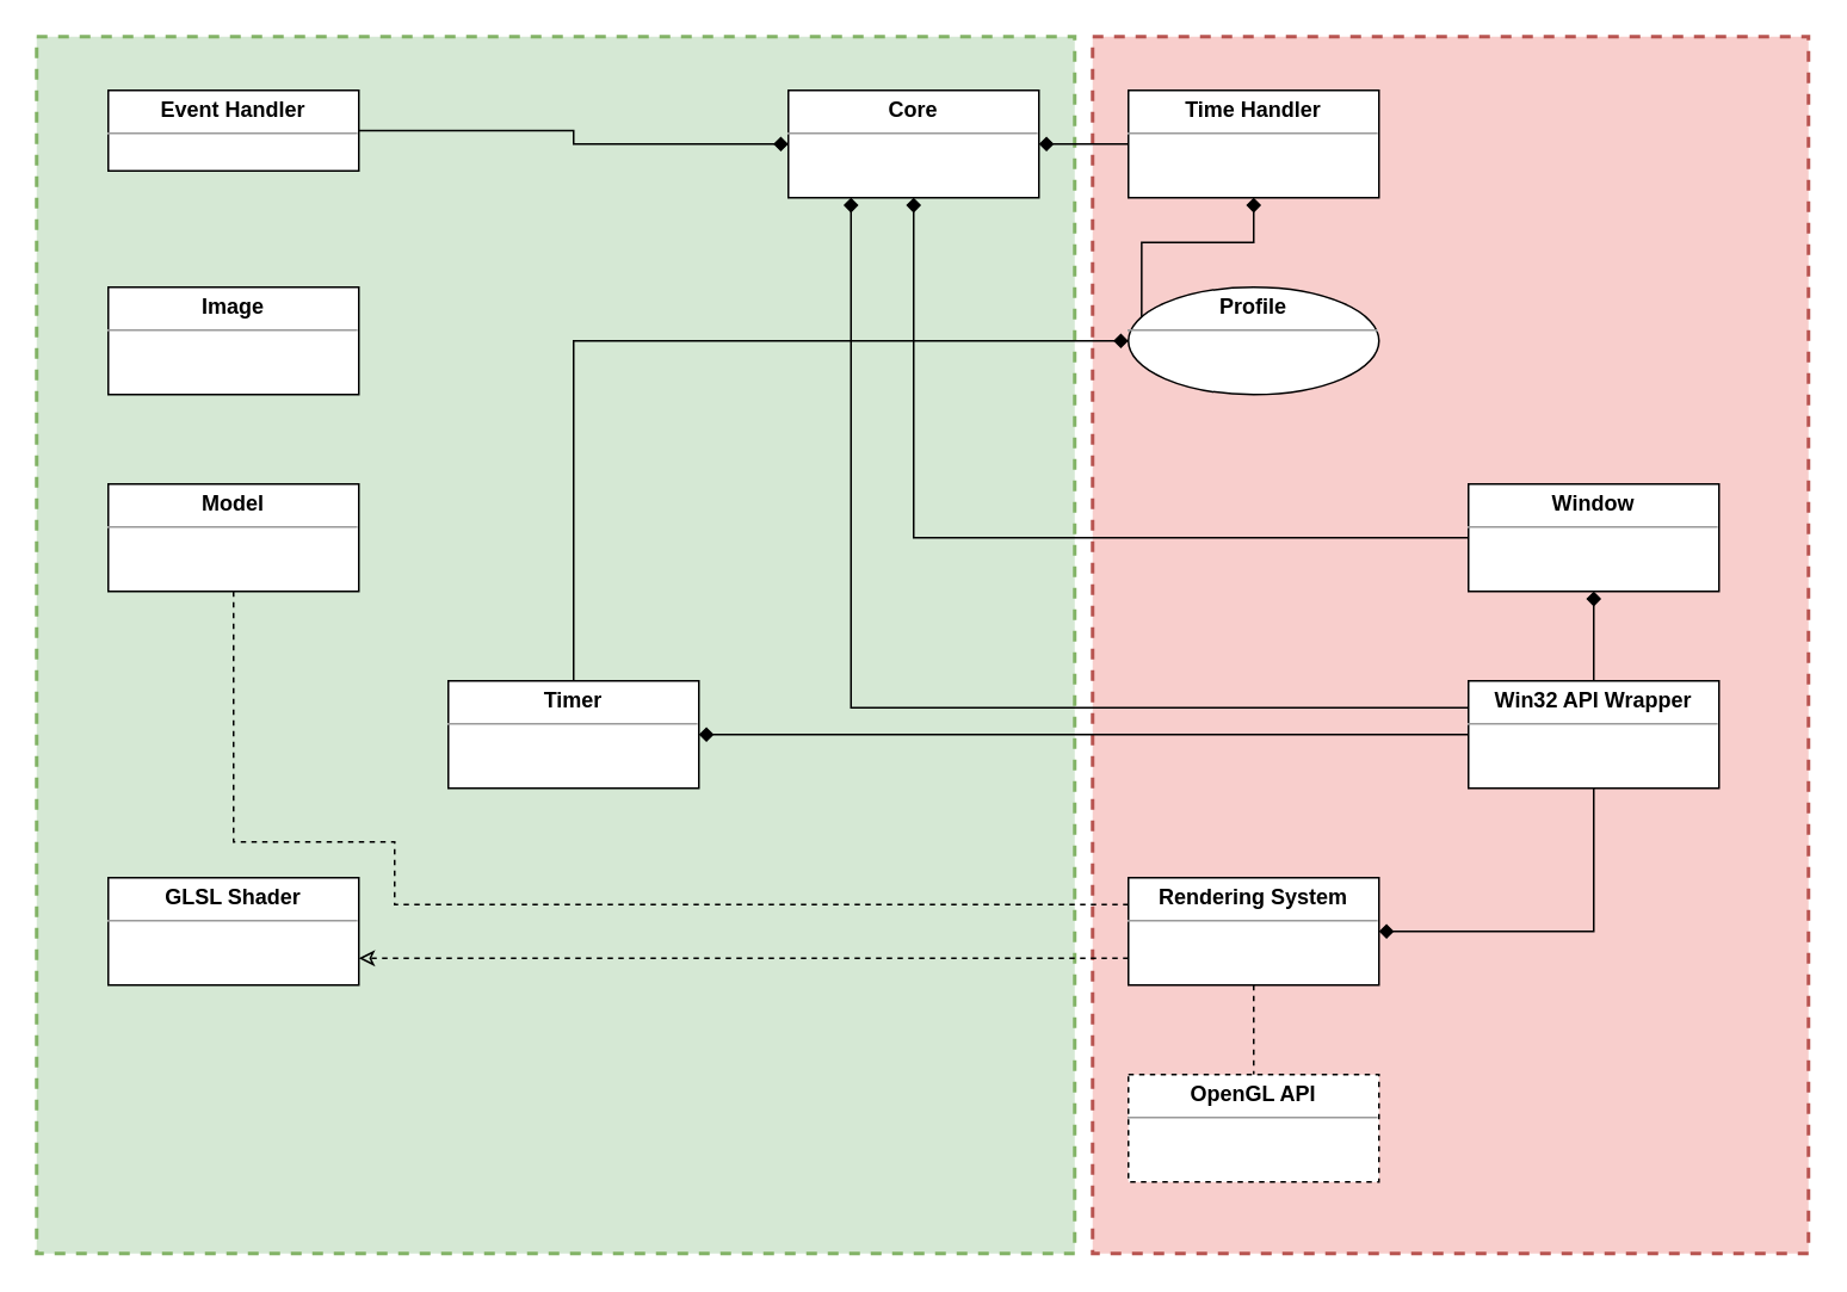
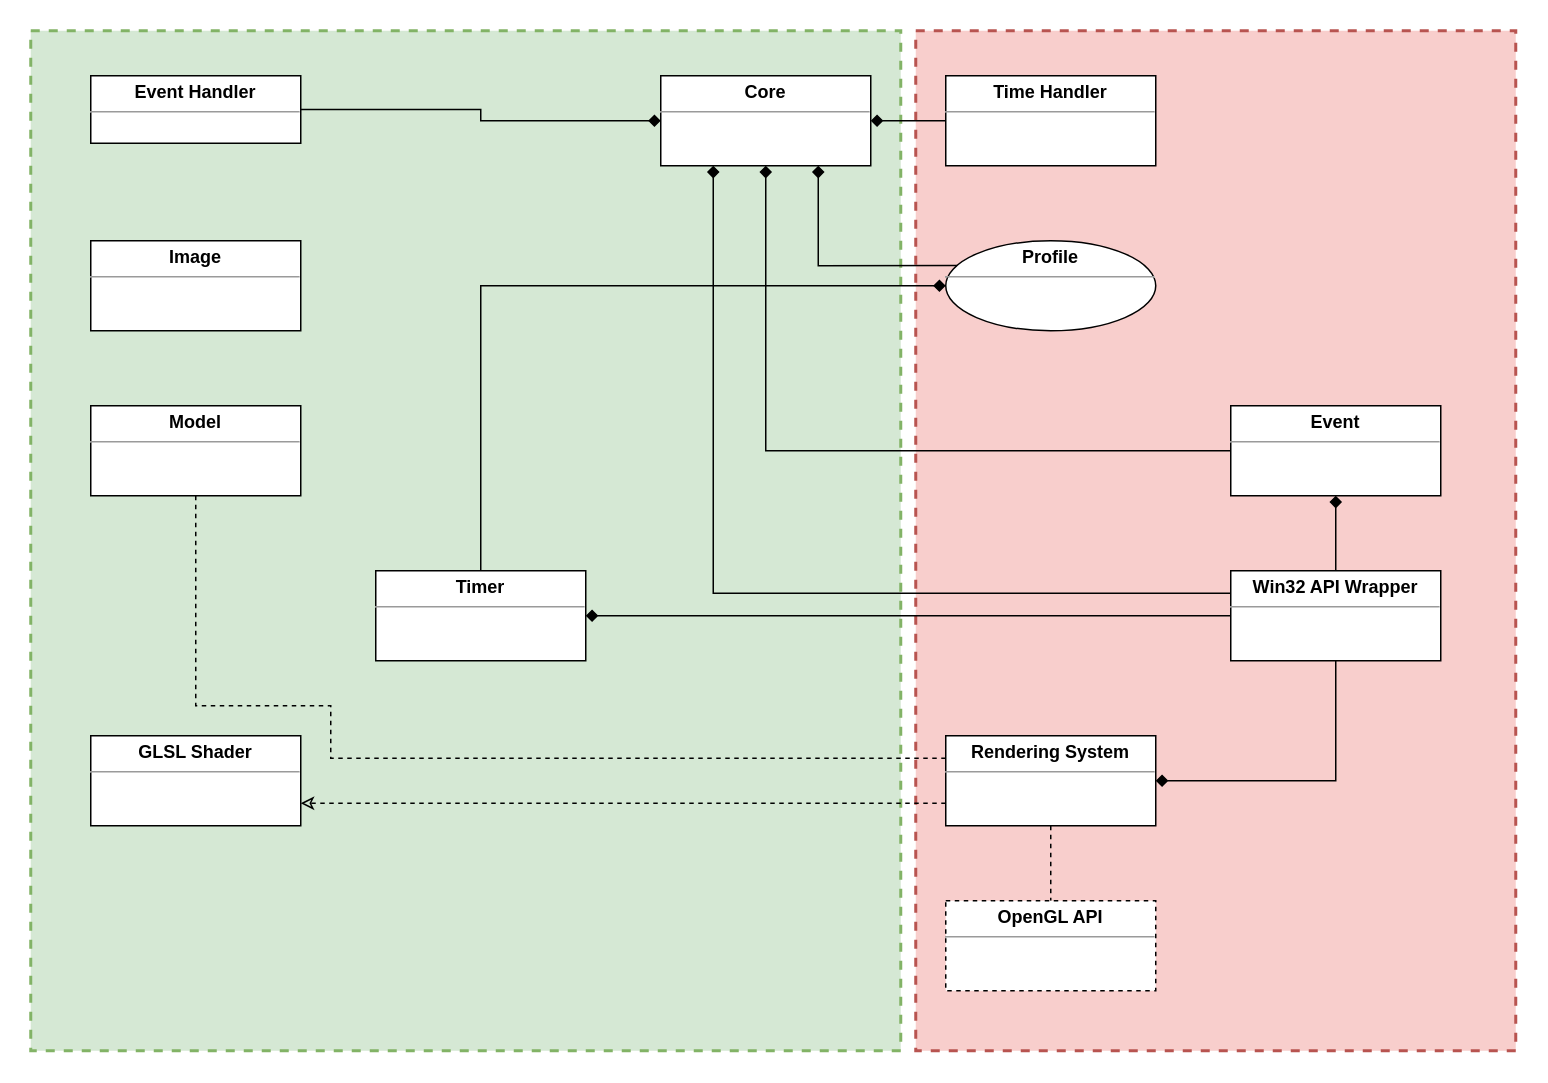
  <mxCell id="0" />
  <mxCell id="1" parent="0" />
  <mxCell id="2" value="" style="rounded=0;whiteSpace=wrap;html=1;dashed=1;strokeColor=#82b366;strokeWidth=2;fillColor=#d5e8d4;" parent="1" vertex="1"><mxGeometry x="20" y="20" width="580" height="680" as="geometry" /></mxCell>
  <mxCell id="3" value="" style="rounded=0;whiteSpace=wrap;html=1;dashed=1;strokeColor=#b85450;strokeWidth=2;fillColor=#f8cecc;" parent="1" vertex="1"><mxGeometry x="610" y="20" width="400" height="680" as="geometry" /></mxCell>
  <mxCell id="4" value="&lt;p style=&quot;margin: 0px ; margin-top: 4px ; text-align: center&quot;&gt;&lt;b&gt;Core&lt;/b&gt;&lt;/p&gt;&lt;hr size=&quot;1&quot;&gt;&lt;div style=&quot;height: 2px&quot;&gt;&lt;/div&gt;" style="verticalAlign=top;align=left;overflow=fill;fontSize=12;fontFamily=Helvetica;html=1;" parent="1" vertex="1"><mxGeometry x="440" y="50" width="140" height="60" as="geometry" /></mxCell>
  <mxCell id="5" value="" style="edgeStyle=orthogonalEdgeStyle;rounded=0;orthogonalLoop=1;jettySize=auto;html=1;endArrow=diamond;endFill=1;entryX=0.5;entryY=1;entryDx=0;entryDy=0;" parent="1" source="6" target="4" edge="1"><mxGeometry relative="1" as="geometry" /></mxCell>
- <mxCell id="6" value="&lt;p style=&quot;margin: 0px ; margin-top: 4px ; text-align: center&quot;&gt;&lt;b&gt;Window&lt;/b&gt;&lt;/p&gt;&lt;hr size=&quot;1&quot;&gt;&lt;div style=&quot;height: 2px&quot;&gt;&lt;/div&gt;" style="verticalAlign=top;align=left;overflow=fill;fontSize=12;fontFamily=Helvetica;html=1;" parent="1" vertex="1"><mxGeometry x="820" y="270" width="140" height="60" as="geometry" /></mxCell>
+ <mxCell id="6" value="&lt;p style=&quot;margin: 0px ; margin-top: 4px ; text-align: center&quot;&gt;&lt;b&gt;Event&lt;/b&gt;&lt;/p&gt;&lt;hr size=&quot;1&quot;&gt;&lt;div style=&quot;height: 2px&quot;&gt;&lt;/div&gt;" style="verticalAlign=top;align=left;overflow=fill;fontSize=12;fontFamily=Helvetica;html=1;" parent="1" vertex="1"><mxGeometry x="820" y="270" width="140" height="60" as="geometry" /></mxCell>
  <mxCell id="7" value="" style="edgeStyle=orthogonalEdgeStyle;rounded=0;orthogonalLoop=1;jettySize=auto;html=1;endArrow=diamond;endFill=1;exitX=0;exitY=0.25;exitDx=0;exitDy=0;entryX=0.25;entryY=1;entryDx=0;entryDy=0;" parent="1" source="9" target="4" edge="1"><mxGeometry relative="1" as="geometry"><mxPoint x="670" y="280" as="sourcePoint" /></mxGeometry></mxCell>
  <mxCell id="8" value="" style="edgeStyle=orthogonalEdgeStyle;rounded=0;orthogonalLoop=1;jettySize=auto;html=1;endArrow=diamond;endFill=1;entryX=1;entryY=0.5;entryDx=0;entryDy=0;exitX=0.5;exitY=1;exitDx=0;exitDy=0;" parent="1" source="9" target="13" edge="1"><mxGeometry relative="1" as="geometry" /></mxCell>
  <mxCell id="9" value="&lt;p style=&quot;margin: 0px ; margin-top: 4px ; text-align: center&quot;&gt;&lt;b&gt;Win32 API Wrapper&lt;/b&gt;&lt;/p&gt;&lt;hr size=&quot;1&quot;&gt;&lt;div style=&quot;height: 2px&quot;&gt;&lt;/div&gt;" style="verticalAlign=top;align=left;overflow=fill;fontSize=12;fontFamily=Helvetica;html=1;" parent="1" vertex="1"><mxGeometry x="820" y="380" width="140" height="60" as="geometry" /></mxCell>
  <mxCell id="10" value="" style="edgeStyle=orthogonalEdgeStyle;rounded=0;orthogonalLoop=1;jettySize=auto;html=1;endArrow=diamond;endFill=1;" parent="1" source="11" target="4" edge="1"><mxGeometry relative="1" as="geometry" /></mxCell>
  <mxCell id="11" value="&lt;p style=&quot;margin: 0px ; margin-top: 4px ; text-align: center&quot;&gt;&lt;b&gt;Event Handler&lt;/b&gt;&lt;/p&gt;&lt;hr size=&quot;1&quot;&gt;&lt;div style=&quot;height: 2px&quot;&gt;&lt;/div&gt;" style="verticalAlign=top;align=left;overflow=fill;fontSize=12;fontFamily=Helvetica;html=1;" parent="1" vertex="1"><mxGeometry x="60" y="50" width="140" height="45" as="geometry" /></mxCell>
  <mxCell id="12" value="" style="edgeStyle=orthogonalEdgeStyle;rounded=0;orthogonalLoop=1;jettySize=auto;html=1;endArrow=none;endFill=0;dashed=1;" parent="1" source="13" target="16" edge="1"><mxGeometry relative="1" as="geometry" /></mxCell>
  <mxCell id="13" value="&lt;p style=&quot;margin: 0px ; margin-top: 4px ; text-align: center&quot;&gt;&lt;b&gt;Rendering System&lt;/b&gt;&lt;/p&gt;&lt;hr size=&quot;1&quot;&gt;&lt;div style=&quot;height: 2px&quot;&gt;&lt;/div&gt;" style="verticalAlign=top;align=left;overflow=fill;fontSize=12;fontFamily=Helvetica;html=1;" parent="1" vertex="1"><mxGeometry x="630" y="490" width="140" height="60" as="geometry" /></mxCell>
  <mxCell id="14" value="" style="edgeStyle=orthogonalEdgeStyle;rounded=0;orthogonalLoop=1;jettySize=auto;html=1;entryX=1;entryY=0.5;entryDx=0;entryDy=0;endArrow=diamond;endFill=1;exitX=0;exitY=0.5;exitDx=0;exitDy=0;" parent="1" source="15" target="4" edge="1"><mxGeometry relative="1" as="geometry" /></mxCell>
  <mxCell id="15" value="&lt;p style=&quot;margin: 0px ; margin-top: 4px ; text-align: center&quot;&gt;&lt;b&gt;Time Handler&lt;/b&gt;&lt;/p&gt;&lt;hr size=&quot;1&quot;&gt;&lt;div style=&quot;height: 2px&quot;&gt;&lt;/div&gt;" style="verticalAlign=top;align=left;overflow=fill;fontSize=12;fontFamily=Helvetica;html=1;" parent="1" vertex="1"><mxGeometry x="630" y="50" width="140" height="60" as="geometry" /></mxCell>
  <mxCell id="16" value="&lt;p style=&quot;margin: 0px ; margin-top: 4px ; text-align: center&quot;&gt;&lt;b&gt;OpenGL API&lt;/b&gt;&lt;/p&gt;&lt;hr size=&quot;1&quot;&gt;&lt;div style=&quot;height: 2px&quot;&gt;&lt;/div&gt;" style="verticalAlign=top;align=left;overflow=fill;fontSize=12;fontFamily=Helvetica;html=1;dashed=1;" parent="1" vertex="1"><mxGeometry x="630" y="600" width="140" height="60" as="geometry" /></mxCell>
  <mxCell id="17" value="&lt;p style=&quot;margin: 0px ; margin-top: 4px ; text-align: center&quot;&gt;&lt;b&gt;Timer&lt;/b&gt;&lt;/p&gt;&lt;hr size=&quot;1&quot;&gt;&lt;div style=&quot;height: 2px&quot;&gt;&lt;/div&gt;" style="verticalAlign=top;align=left;overflow=fill;fontSize=12;fontFamily=Helvetica;html=1;" parent="1" vertex="1"><mxGeometry x="250" y="380" width="140" height="60" as="geometry" /></mxCell>
  <mxCell id="18" value="" style="edgeStyle=orthogonalEdgeStyle;rounded=0;orthogonalLoop=1;jettySize=auto;html=1;endArrow=diamond;endFill=1;exitX=0.5;exitY=0;exitDx=0;exitDy=0;entryX=0.5;entryY=1;entryDx=0;entryDy=0;" parent="1" source="9" target="6" edge="1"><mxGeometry relative="1" as="geometry"><mxPoint x="680" y="275" as="sourcePoint" /><mxPoint x="520" y="120" as="targetPoint" /></mxGeometry></mxCell>
  <mxCell id="19" value="" style="edgeStyle=orthogonalEdgeStyle;rounded=0;orthogonalLoop=1;jettySize=auto;html=1;endArrow=none;endFill=0;entryX=0;entryY=0.5;entryDx=0;entryDy=0;startArrow=diamond;startFill=1;exitX=1;exitY=0.5;exitDx=0;exitDy=0;" parent="1" source="17" target="9" edge="1"><mxGeometry relative="1" as="geometry"><mxPoint x="220" y="-110" as="sourcePoint" /><mxPoint x="680" y="-110" as="targetPoint" /></mxGeometry></mxCell>
  <mxCell id="20" value="&lt;p style=&quot;margin: 0px ; margin-top: 4px ; text-align: center&quot;&gt;&lt;b&gt;Profile&lt;/b&gt;&lt;/p&gt;&lt;hr size=&quot;1&quot;&gt;&lt;div style=&quot;height: 2px&quot;&gt;&lt;/div&gt;" style="ellipse;verticalAlign=top;align=left;overflow=fill;fontSize=12;fontFamily=Helvetica;html=1;" parent="1" vertex="1"><mxGeometry x="630" y="160" width="140" height="60" as="geometry" /></mxCell>
- <mxCell id="21" value="" style="edgeStyle=orthogonalEdgeStyle;rounded=0;orthogonalLoop=1;jettySize=auto;html=1;endArrow=diamond;endFill=1;exitX=0;exitY=0.25;exitDx=0;exitDy=0;" parent="1" source="20" target="15" edge="1"><mxGeometry relative="1" as="geometry"><mxPoint x="640" y="90" as="sourcePoint" /><mxPoint x="590" y="90" as="targetPoint" /></mxGeometry></mxCell>
+ <mxCell id="21" value="" style="edgeStyle=orthogonalEdgeStyle;rounded=0;orthogonalLoop=1;jettySize=auto;html=1;entryX=0.75;entryY=1;entryDx=0;entryDy=0;endArrow=diamond;endFill=1;exitX=0;exitY=0.25;exitDx=0;exitDy=0;" parent="1" source="20" target="4" edge="1"><mxGeometry relative="1" as="geometry"><mxPoint x="640" y="90" as="sourcePoint" /><mxPoint x="590" y="90" as="targetPoint" /></mxGeometry></mxCell>
  <mxCell id="22" value="" style="edgeStyle=orthogonalEdgeStyle;rounded=0;orthogonalLoop=1;jettySize=auto;html=1;entryX=0;entryY=0.5;entryDx=0;entryDy=0;endArrow=diamond;endFill=1;exitX=0.5;exitY=0;exitDx=0;exitDy=0;" parent="1" source="17" target="20" edge="1"><mxGeometry relative="1" as="geometry"><mxPoint x="410" y="310" as="sourcePoint" /><mxPoint x="555" y="120" as="targetPoint" /></mxGeometry></mxCell>
  <mxCell id="23" value="&lt;p style=&quot;margin: 0px ; margin-top: 4px ; text-align: center&quot;&gt;&lt;b&gt;Image&lt;/b&gt;&lt;/p&gt;&lt;hr size=&quot;1&quot;&gt;&lt;div style=&quot;height: 2px&quot;&gt;&lt;/div&gt;" style="verticalAlign=top;align=left;overflow=fill;fontSize=12;fontFamily=Helvetica;html=1;" parent="1" vertex="1"><mxGeometry x="60" y="160" width="140" height="60" as="geometry" /></mxCell>
  <mxCell id="24" value="&lt;p style=&quot;margin: 0px ; margin-top: 4px ; text-align: center&quot;&gt;&lt;b&gt;Model&lt;/b&gt;&lt;/p&gt;&lt;hr size=&quot;1&quot;&gt;&lt;div style=&quot;height: 2px&quot;&gt;&lt;/div&gt;" style="verticalAlign=top;align=left;overflow=fill;fontSize=12;fontFamily=Helvetica;html=1;" parent="1" vertex="1"><mxGeometry x="60" y="270" width="140" height="60" as="geometry" /></mxCell>
  <mxCell id="25" value="" style="edgeStyle=orthogonalEdgeStyle;rounded=0;orthogonalLoop=1;jettySize=auto;html=1;endArrow=none;endFill=0;dashed=1;exitX=0;exitY=0.25;exitDx=0;exitDy=0;entryX=0.5;entryY=1;entryDx=0;entryDy=0;" parent="1" source="13" target="24" edge="1"><mxGeometry relative="1" as="geometry"><mxPoint x="710" y="560" as="sourcePoint" /><mxPoint x="710" y="610" as="targetPoint" /><Array as="points"><mxPoint x="220" y="505" /><mxPoint x="220" y="470" /><mxPoint x="130" y="470" /></Array></mxGeometry></mxCell>
  <mxCell id="26" value="&lt;p style=&quot;margin: 0px ; margin-top: 4px ; text-align: center&quot;&gt;&lt;b&gt;GLSL Shader&lt;/b&gt;&lt;/p&gt;&lt;hr size=&quot;1&quot;&gt;&lt;div style=&quot;height: 2px&quot;&gt;&lt;/div&gt;" style="verticalAlign=top;align=left;overflow=fill;fontSize=12;fontFamily=Helvetica;html=1;" parent="1" vertex="1"><mxGeometry x="60" y="490" width="140" height="60" as="geometry" /></mxCell>
  <mxCell id="27" value="" style="edgeStyle=orthogonalEdgeStyle;rounded=0;orthogonalLoop=1;jettySize=auto;html=1;endArrow=classic;endFill=0;dashed=1;exitX=0;exitY=0.75;exitDx=0;exitDy=0;entryX=1;entryY=0.75;entryDx=0;entryDy=0;" edge="1" parent="1" source="13" target="26"><mxGeometry relative="1" as="geometry"><mxPoint x="640" y="515" as="sourcePoint" /><mxPoint x="140" y="340" as="targetPoint" /><Array as="points"><mxPoint x="510" y="535" /><mxPoint x="510" y="535" /></Array></mxGeometry></mxCell>
